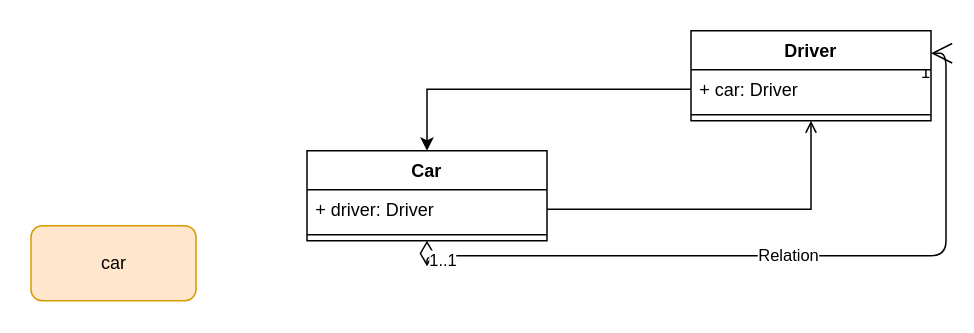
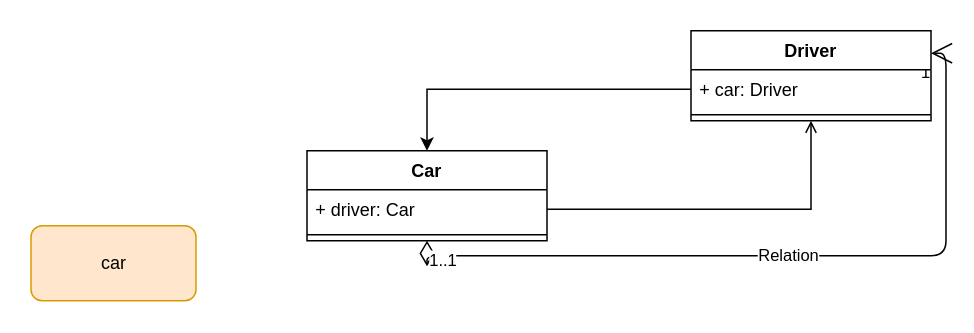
  <mxCell id="0" />
  <mxCell id="1" parent="0" />
  <mxCell id="2" value="car" style="html=1;rounded=1;fillColor=#ffe6cc;strokeColor=#d79b00;" parent="1" vertex="1"><mxGeometry x="20" y="150" width="110" height="50" as="geometry" /></mxCell>
  <mxCell id="3" style="edgeStyle=orthogonalEdgeStyle;rounded=0;jumpStyle=arc;orthogonalLoop=1;jettySize=auto;html=1;startFill=0;endFill=1;entryX=0.5;entryY=0;entryDx=0;entryDy=0;" edge="1" parent="1" source="12" target="8"><mxGeometry relative="1" as="geometry"><mxPoint x="340" y="90" as="targetPoint" /></mxGeometry></mxCell>
  <mxCell id="4" style="edgeStyle=orthogonalEdgeStyle;rounded=0;jumpStyle=arc;orthogonalLoop=1;jettySize=auto;html=1;startFill=0;endFill=1;endArrow=open;" edge="1" parent="1" source="9" target="11"><mxGeometry relative="1" as="geometry"><mxPoint x="530" y="80" as="targetPoint" /></mxGeometry></mxCell>
  <mxCell id="5" value="Relation" style="endArrow=open;html=1;endSize=12;startArrow=diamondThin;startSize=14;startFill=0;edgeStyle=orthogonalEdgeStyle;exitX=0.5;exitY=1;exitDx=0;exitDy=0;entryX=1;entryY=0.25;entryDx=0;entryDy=0;" edge="1" parent="1" source="8" target="11"><mxGeometry relative="1" as="geometry"><mxPoint x="370" y="290" as="sourcePoint" /><mxPoint x="650" y="110" as="targetPoint" /></mxGeometry></mxCell>
  <mxCell id="6" value="1..1" style="edgeLabel;resizable=0;html=1;align=left;verticalAlign=top;" connectable="0" vertex="1" parent="5"><mxGeometry x="-1" relative="1" as="geometry" /></mxCell>
  <mxCell id="7" value="1" style="edgeLabel;resizable=0;html=1;align=right;verticalAlign=top;" connectable="0" vertex="1" parent="5"><mxGeometry x="1" relative="1" as="geometry" /></mxCell>
  <mxCell id="8" value="Car" style="swimlane;fontStyle=1;align=center;verticalAlign=top;childLayout=stackLayout;horizontal=1;startSize=26;horizontalStack=0;resizeParent=1;resizeParentMax=0;resizeLast=0;collapsible=1;marginBottom=0;" parent="1" vertex="1"><mxGeometry x="204" y="100" width="160" height="60" as="geometry" /></mxCell>
- <mxCell id="9" value="+ driver: Driver" style="text;strokeColor=none;fillColor=none;align=left;verticalAlign=top;spacingLeft=4;spacingRight=4;overflow=hidden;rotatable=0;points=[[0,0.5],[1,0.5]];portConstraint=eastwest;" parent="8" vertex="1"><mxGeometry y="26" width="160" height="26" as="geometry" /></mxCell>
+ <mxCell id="9" value="+ driver: Car" style="text;strokeColor=none;fillColor=none;align=left;verticalAlign=top;spacingLeft=4;spacingRight=4;overflow=hidden;rotatable=0;points=[[0,0.5],[1,0.5]];portConstraint=eastwest;" parent="8" vertex="1"><mxGeometry y="26" width="160" height="26" as="geometry" /></mxCell>
  <mxCell id="10" value="" style="line;strokeWidth=1;fillColor=none;align=left;verticalAlign=middle;spacingTop=-1;spacingLeft=3;spacingRight=3;rotatable=0;labelPosition=right;points=[];portConstraint=eastwest;" parent="8" vertex="1"><mxGeometry y="52" width="160" height="8" as="geometry" /></mxCell>
  <mxCell id="11" value="Driver" style="swimlane;fontStyle=1;align=center;verticalAlign=top;childLayout=stackLayout;horizontal=1;startSize=26;horizontalStack=0;resizeParent=1;resizeParentMax=0;resizeLast=0;collapsible=1;marginBottom=0;" parent="1" vertex="1"><mxGeometry x="460" y="20" width="160" height="60" as="geometry"><mxRectangle x="480" y="82" width="70" height="26" as="alternateBounds" /></mxGeometry></mxCell>
  <mxCell id="12" value="+ car: Driver" style="text;strokeColor=none;fillColor=none;align=left;verticalAlign=top;spacingLeft=4;spacingRight=4;overflow=hidden;rotatable=0;points=[[0,0.5],[1,0.5]];portConstraint=eastwest;" parent="11" vertex="1"><mxGeometry y="26" width="160" height="26" as="geometry" /></mxCell>
  <mxCell id="13" value="" style="line;strokeWidth=1;fillColor=none;align=left;verticalAlign=middle;spacingTop=-1;spacingLeft=3;spacingRight=3;rotatable=0;labelPosition=right;points=[];portConstraint=eastwest;" parent="11" vertex="1"><mxGeometry y="52" width="160" height="8" as="geometry" /></mxCell>
